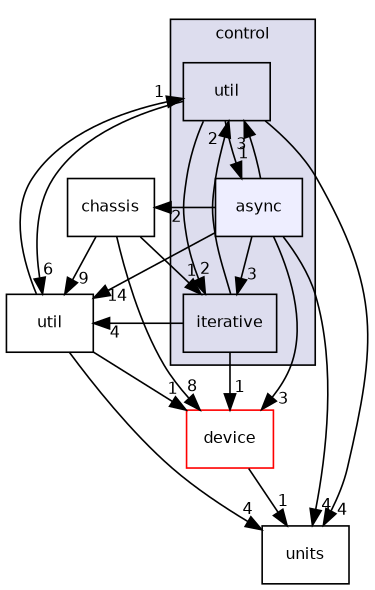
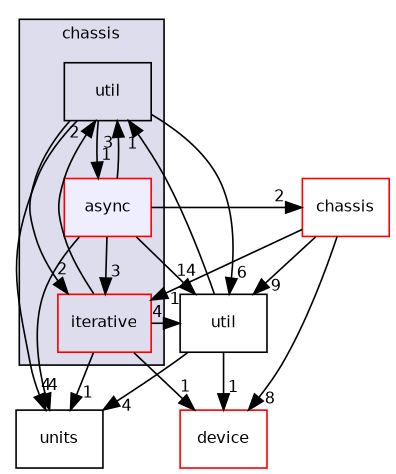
  digraph {
    compound=true
    node [fontname=Helvetica fontsize=10 shape=box]
    edge [headlabel=1 labeldistance=1.5 labelfontname=Helvetica labelfontsize=10]
    n1 [label=util]
-   n2 [label=iterative]
-   n3 [fillcolor="#eeeeff" label=async pencolor=black style=filled]
+   n2 [label=iterative color=red]
+   n3 [fillcolor="#eeeeff" label=async pencolor=black style=filled color=red]
    n4 [label=util]
    n5 [label=units]
    n6 [color=red fillcolor=white label=device style=filled]
-   n7 [color=black fillcolor=white label=chassis style=filled]
+   n7 [color=red fillcolor=white label=chassis style=filled]
    subgraph cluster_1 {
      bgcolor="#ddddee"
      fontname=Helvetica
      fontsize=10
-     label=control
+     label=chassis
      pencolor=black
      n1
      n2
      n3
    }
    n1 -> n2 [headlabel=2]
    n1 -> n3
    n1 -> n4 [headlabel=6]
    n1 -> n5 [headlabel=4]
    n2 -> n1 [headlabel=2]
    n2 -> n4 [headlabel=4]
-   n6 -> n5
+   n2 -> n5
    n2 -> n6
    n3 -> n1 [headlabel=3]
    n3 -> n2 [headlabel=3]
    n3 -> n4 [headlabel=14]
    n3 -> n5 [headlabel=4]
-   n3 -> n6 [headlabel=3]
    n3 -> n7 [headlabel=2]
    n4 -> n1
    n4 -> n5 [headlabel=4]
    n4 -> n6
    n7 -> n2
    n7 -> n4 [headlabel=9]
    n7 -> n6 [headlabel=8]
  }
